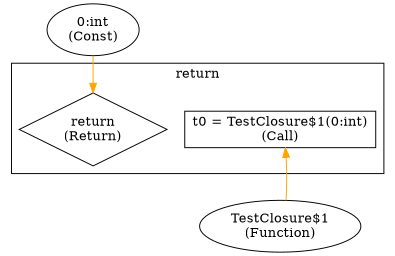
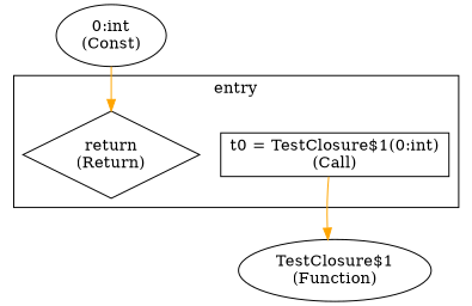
  digraph {
    edge [color=orange]
    "t0 = TestClosure$1(0:int)\n(Call)" [shape=rectangle]
    "return\n(Return)" [shape=diamond]
    "TestClosure$1\n(Function)"
    "0:int\n(Const)"
    subgraph cluster_1 {
      color=black
-     label=return
+     label=entry
      "t0 = TestClosure$1(0:int)\n(Call)"
      "return\n(Return)"
    }
-   "TestClosure$1\n(Function)" -> "t0 = TestClosure$1(0:int)\n(Call)"
+   "t0 = TestClosure$1(0:int)\n(Call)" -> "TestClosure$1\n(Function)"
    "0:int\n(Const)" -> "return\n(Return)"
  }
